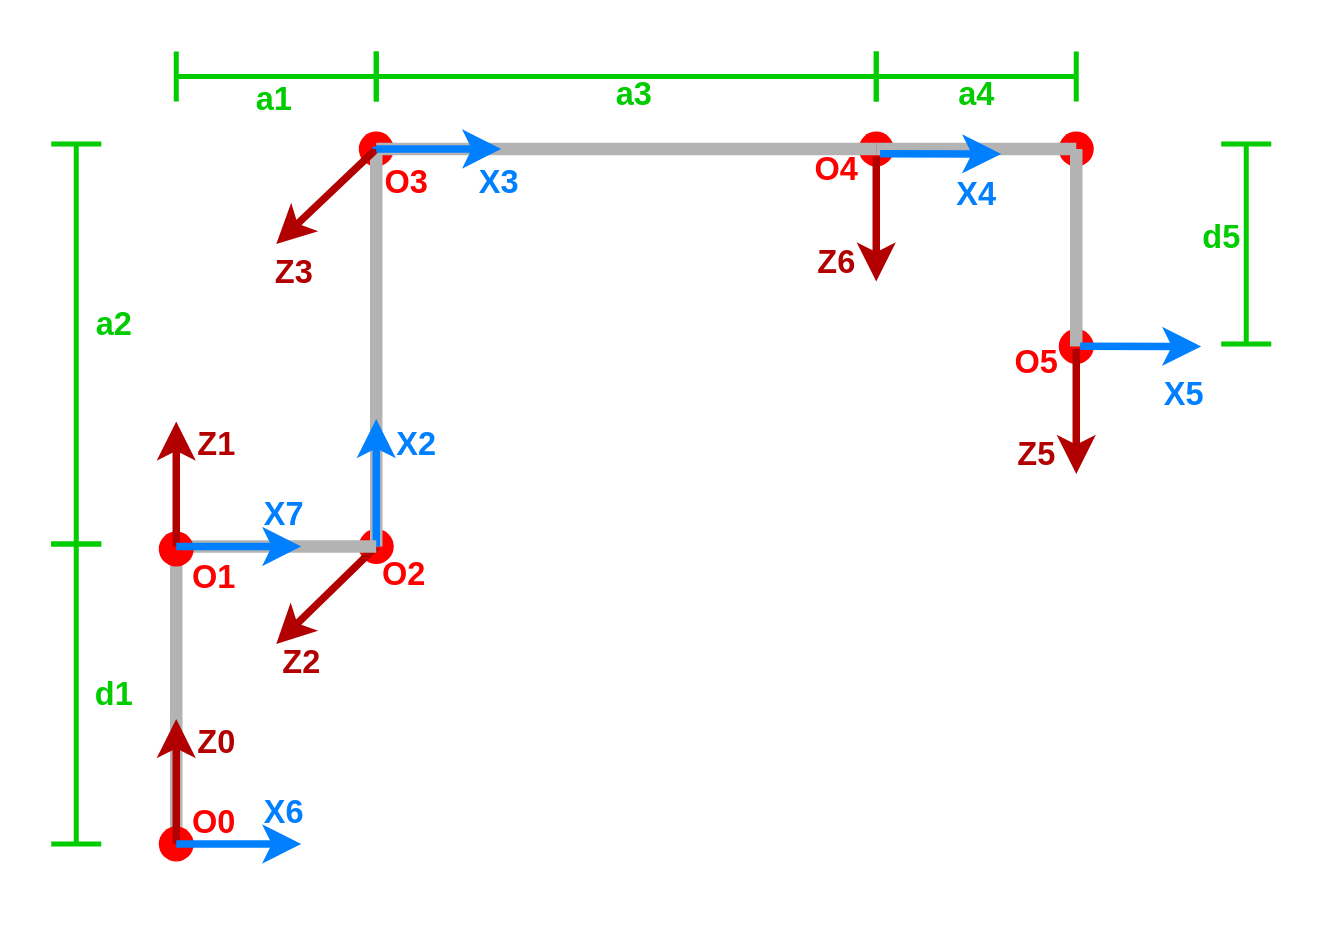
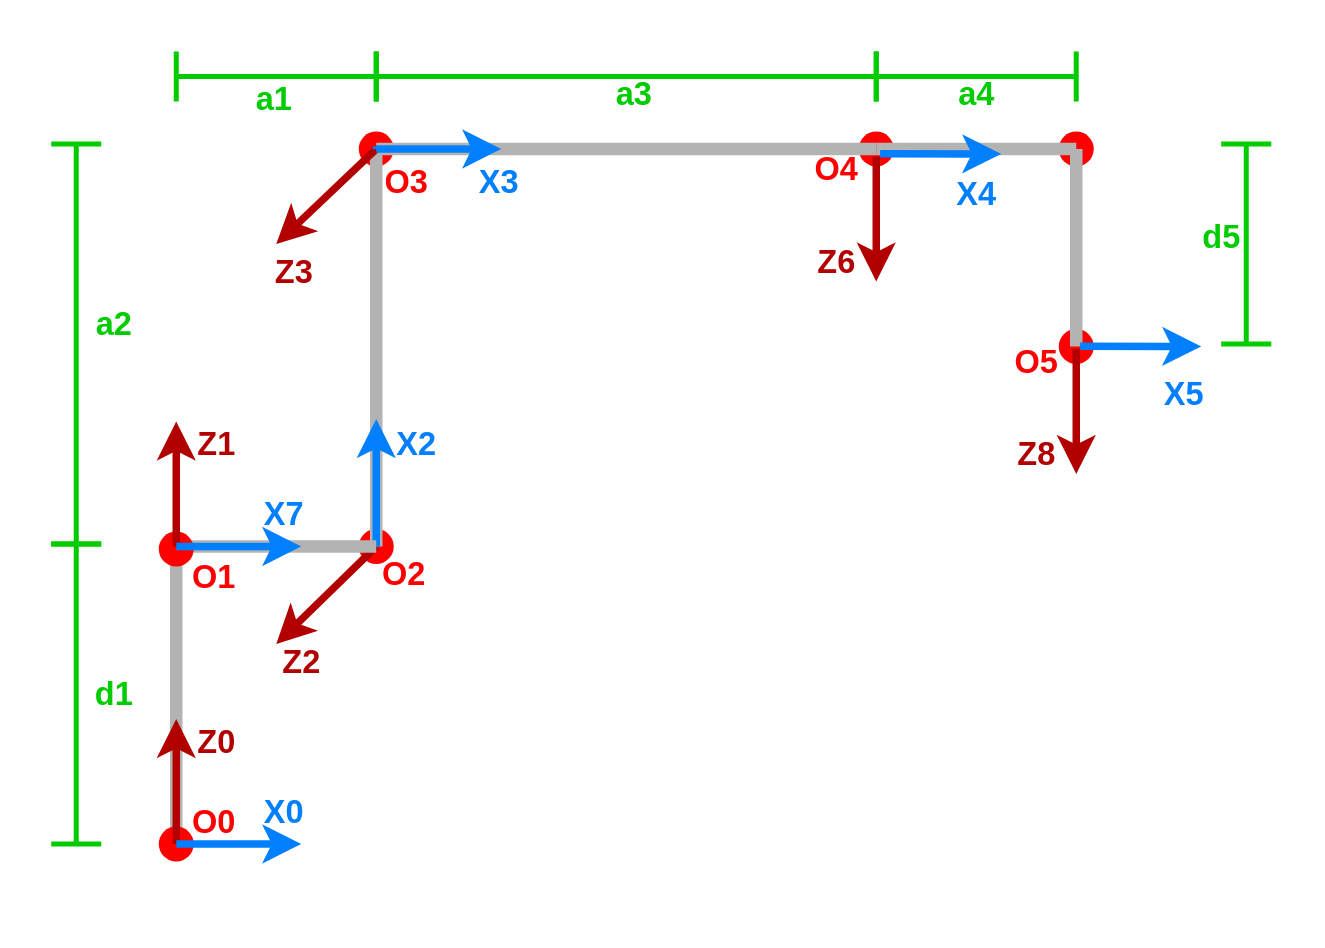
  <mxCell id="0" />
  <mxCell id="1" parent="0" />
  <mxCell id="2" value="" style="shape=waypoint;sketch=0;fillStyle=solid;size=6;pointerEvents=1;points=[];fillColor=none;resizable=0;rotatable=0;perimeter=centerPerimeter;snapToPoint=1;strokeColor=#FF0000;strokeWidth=5;" parent="1" vertex="1"><mxGeometry x="130" y="198" width="40" height="40" as="geometry" /></mxCell>
  <mxCell id="3" value="" style="shape=waypoint;sketch=0;fillStyle=solid;size=6;pointerEvents=1;points=[];fillColor=none;resizable=0;rotatable=0;perimeter=centerPerimeter;snapToPoint=1;strokeColor=#FF0000;strokeWidth=5;" parent="1" vertex="1"><mxGeometry x="130" y="39" width="40" height="40" as="geometry" /></mxCell>
  <mxCell id="4" value="" style="shape=waypoint;sketch=0;fillStyle=solid;size=6;pointerEvents=1;points=[];fillColor=none;resizable=0;rotatable=0;perimeter=centerPerimeter;snapToPoint=1;strokeColor=#FF0000;strokeWidth=5;" parent="1" vertex="1"><mxGeometry x="330" y="39" width="40" height="40" as="geometry" /></mxCell>
  <mxCell id="5" value="" style="shape=waypoint;sketch=0;fillStyle=solid;size=6;pointerEvents=1;points=[];fillColor=none;resizable=0;rotatable=0;perimeter=centerPerimeter;snapToPoint=1;strokeColor=#FF0000;strokeWidth=5;" parent="1" vertex="1"><mxGeometry x="410" y="39" width="40" height="40" as="geometry" /></mxCell>
  <mxCell id="6" value="" style="shape=waypoint;sketch=0;fillStyle=solid;size=6;pointerEvents=1;points=[];fillColor=none;resizable=0;rotatable=0;perimeter=centerPerimeter;snapToPoint=1;strokeColor=#FF0000;strokeWidth=5;" parent="1" vertex="1"><mxGeometry x="410" y="118" width="40" height="40" as="geometry" /></mxCell>
  <mxCell id="7" value="" style="endArrow=none;html=1;rounded=0;entryX=0.554;entryY=0.414;entryDx=0;entryDy=0;entryPerimeter=0;strokeColor=#B3B3B3;strokeWidth=5;fillColor=#eeeeee;" parent="1" source="2" target="3" edge="1"><mxGeometry width="50" height="50" relative="1" as="geometry"><mxPoint x="210" y="259" as="sourcePoint" /><mxPoint x="260" y="209" as="targetPoint" /></mxGeometry></mxCell>
  <mxCell id="8" value="" style="endArrow=none;html=1;rounded=0;strokeColor=#B3B3B3;strokeWidth=5;fillColor=#eeeeee;" parent="1" source="3" target="4" edge="1"><mxGeometry width="50" height="50" relative="1" as="geometry"><mxPoint x="210" y="259" as="sourcePoint" /><mxPoint x="260" y="209" as="targetPoint" /></mxGeometry></mxCell>
  <mxCell id="9" value="" style="endArrow=none;html=1;rounded=0;strokeColor=#B3B3B3;strokeWidth=5;" parent="1" source="4" target="5" edge="1"><mxGeometry width="50" height="50" relative="1" as="geometry"><mxPoint x="210" y="259" as="sourcePoint" /><mxPoint x="260" y="209" as="targetPoint" /></mxGeometry></mxCell>
  <mxCell id="10" value="" style="endArrow=none;html=1;rounded=0;strokeColor=#B3B3B3;strokeWidth=5;" parent="1" source="6" edge="1"><mxGeometry width="50" height="50" relative="1" as="geometry"><mxPoint x="170" y="259" as="sourcePoint" /><mxPoint x="430" y="59" as="targetPoint" /></mxGeometry></mxCell>
  <mxCell id="11" value="" style="endArrow=classic;html=1;rounded=0;fontSize=10;strokeColor=#B20000;strokeWidth=3;fillColor=#e51400;" parent="1" edge="1"><mxGeometry width="50" height="50" relative="1" as="geometry"><mxPoint x="150" y="59" as="sourcePoint" /><mxPoint x="110" y="97" as="targetPoint" /></mxGeometry></mxCell>
  <mxCell id="12" value="" style="endArrow=classic;html=1;rounded=0;fontSize=10;strokeColor=#B20000;strokeWidth=3;fillColor=#e51400;" parent="1" source="2" edge="1"><mxGeometry width="50" height="50" relative="1" as="geometry"><mxPoint x="210" y="258" as="sourcePoint" /><mxPoint x="110" y="257" as="targetPoint" /></mxGeometry></mxCell>
  <mxCell id="13" value="" style="endArrow=classic;html=1;rounded=0;fontSize=10;strokeColor=#B20000;strokeWidth=3;fillColor=#e51400;" parent="1" edge="1"><mxGeometry width="50" height="50" relative="1" as="geometry"><mxPoint x="350" y="62" as="sourcePoint" /><mxPoint x="350" y="112" as="targetPoint" /></mxGeometry></mxCell>
  <mxCell id="14" value="" style="endArrow=classic;html=1;rounded=0;fontSize=10;strokeColor=#007FFF;strokeWidth=3;" parent="1" source="2" edge="1"><mxGeometry width="50" height="50" relative="1" as="geometry"><mxPoint x="210" y="258" as="sourcePoint" /><mxPoint x="150" y="167" as="targetPoint" /></mxGeometry></mxCell>
  <mxCell id="15" value="" style="endArrow=classic;html=1;rounded=0;fontSize=10;strokeColor=#007FFF;strokeWidth=3;exitX=0.968;exitY=0.686;exitDx=0;exitDy=0;exitPerimeter=0;" parent="1" source="3" edge="1"><mxGeometry width="50" height="50" relative="1" as="geometry"><mxPoint x="210" y="259" as="sourcePoint" /><mxPoint x="200" y="59" as="targetPoint" /></mxGeometry></mxCell>
  <mxCell id="16" value="" style="endArrow=none;html=1;rounded=0;fontSize=10;strokeColor=#007FFF;strokeWidth=3;fillColor=#1ba1e2;" parent="1" edge="1"><mxGeometry width="50" height="50" relative="1" as="geometry"><mxPoint x="150" y="58" as="sourcePoint" /><mxPoint x="150" y="59" as="targetPoint" /></mxGeometry></mxCell>
  <mxCell id="17" value="O2" style="text;html=1;resizable=0;autosize=1;align=center;verticalAlign=middle;points=[];fillColor=none;strokeColor=none;rounded=0;fontSize=13;fontColor=#FF0000;fontStyle=1" parent="1" vertex="1"><mxGeometry x="146" y="219" width="30" height="20" as="geometry" /></mxCell>
  <mxCell id="18" value="O3" style="text;html=1;resizable=0;autosize=1;align=center;verticalAlign=middle;points=[];fillColor=none;strokeColor=none;rounded=0;fontSize=13;fontColor=#FF0000;fontStyle=1" parent="1" vertex="1"><mxGeometry x="147" y="62" width="30" height="20" as="geometry" /></mxCell>
  <mxCell id="19" value="O4" style="text;html=1;resizable=0;autosize=1;align=center;verticalAlign=middle;points=[];fillColor=none;strokeColor=none;rounded=0;fontSize=13;fontColor=#FF0000;fontStyle=1" parent="1" vertex="1"><mxGeometry x="319" y="57" width="30" height="20" as="geometry" /></mxCell>
  <mxCell id="20" value="&lt;font color=&quot;#b20000&quot; style=&quot;font-size: 13px&quot;&gt;&lt;b&gt;Z2&lt;/b&gt;&lt;/font&gt;" style="text;html=1;resizable=0;autosize=1;align=center;verticalAlign=middle;points=[];fillColor=none;strokeColor=none;rounded=0;fontSize=10;" parent="1" vertex="1"><mxGeometry x="105" y="254" width="30" height="20" as="geometry" /></mxCell>
  <mxCell id="21" value="&lt;font color=&quot;#b20000&quot; style=&quot;font-size: 13px&quot;&gt;&lt;b&gt;Z3&lt;/b&gt;&lt;/font&gt;" style="text;html=1;resizable=0;autosize=1;align=center;verticalAlign=middle;points=[];fillColor=none;strokeColor=none;rounded=0;fontSize=10;" parent="1" vertex="1"><mxGeometry x="102" y="98" width="30" height="20" as="geometry" /></mxCell>
  <mxCell id="22" value="&lt;font color=&quot;#b20000&quot; size=&quot;1&quot;&gt;&lt;b style=&quot;font-size: 13px&quot;&gt;Z6&lt;/b&gt;&lt;/font&gt;" style="text;html=1;resizable=0;autosize=1;align=center;verticalAlign=middle;points=[];fillColor=none;strokeColor=none;rounded=0;fontSize=10;" parent="1" vertex="1"><mxGeometry x="319" y="94" width="30" height="20" as="geometry" /></mxCell>
  <mxCell id="23" value="" style="endArrow=classic;html=1;rounded=0;fontSize=10;strokeColor=#007FFF;strokeWidth=3;exitX=1.052;exitY=0.643;exitDx=0;exitDy=0;exitPerimeter=0;" parent="1" edge="1"><mxGeometry width="50" height="50" relative="1" as="geometry"><mxPoint x="351.56" y="60.86" as="sourcePoint" /><mxPoint x="400" y="61" as="targetPoint" /></mxGeometry></mxCell>
  <mxCell id="24" value="&lt;font color=&quot;#007fff&quot; size=&quot;1&quot;&gt;&lt;b style=&quot;font-size: 13px&quot;&gt;X2&lt;/b&gt;&lt;/font&gt;" style="text;html=1;resizable=0;autosize=1;align=center;verticalAlign=middle;points=[];fillColor=none;strokeColor=none;rounded=0;fontSize=10;" parent="1" vertex="1"><mxGeometry x="151" y="167" width="30" height="20" as="geometry" /></mxCell>
  <mxCell id="25" value="&lt;font color=&quot;#007fff&quot; size=&quot;1&quot;&gt;&lt;b style=&quot;font-size: 13px&quot;&gt;X3&lt;/b&gt;&lt;/font&gt;" style="text;html=1;resizable=0;autosize=1;align=center;verticalAlign=middle;points=[];fillColor=none;strokeColor=none;rounded=0;fontSize=10;" parent="1" vertex="1"><mxGeometry x="184" y="62" width="30" height="20" as="geometry" /></mxCell>
  <mxCell id="26" value="&lt;b&gt;&lt;font style=&quot;font-size: 13px&quot; color=&quot;#007fff&quot;&gt;X4&lt;/font&gt;&lt;/b&gt;" style="text;html=1;resizable=0;autosize=1;align=center;verticalAlign=middle;points=[];fillColor=none;strokeColor=none;rounded=0;fontSize=10;" parent="1" vertex="1"><mxGeometry x="375" y="67" width="30" height="20" as="geometry" /></mxCell>
  <mxCell id="27" value="" style="shape=crossbar;whiteSpace=wrap;html=1;rounded=1;direction=south;fontSize=10;strokeColor=#00CC00;strokeWidth=2;" parent="1" vertex="1"><mxGeometry x="20" y="217" width="20" height="120" as="geometry" /></mxCell>
  <mxCell id="28" value="" style="shape=crossbar;whiteSpace=wrap;html=1;rounded=1;direction=south;fontSize=10;strokeColor=#00CC00;strokeWidth=2;" parent="1" vertex="1"><mxGeometry x="488" y="57" width="20" height="80" as="geometry" /></mxCell>
  <mxCell id="29" value="" style="shape=crossbar;whiteSpace=wrap;html=1;rounded=1;fontSize=10;strokeColor=#00CC00;strokeWidth=2;" parent="1" vertex="1"><mxGeometry x="150" y="20" width="200" height="20" as="geometry" /></mxCell>
  <mxCell id="30" value="" style="shape=crossbar;whiteSpace=wrap;html=1;rounded=1;fontSize=10;strokeColor=#00CC00;strokeWidth=2;" parent="1" vertex="1"><mxGeometry x="350" y="20" width="80" height="20" as="geometry" /></mxCell>
  <mxCell id="31" value="&lt;font color=&quot;#00cc00&quot; size=&quot;1&quot;&gt;&lt;b style=&quot;font-size: 13px&quot;&gt;d1&lt;/b&gt;&lt;/font&gt;" style="text;html=1;resizable=0;autosize=1;align=center;verticalAlign=middle;points=[];fillColor=none;strokeColor=none;rounded=0;fontSize=10;" parent="1" vertex="1"><mxGeometry x="30" y="267" width="30" height="20" as="geometry" /></mxCell>
  <mxCell id="32" value="&lt;font size=&quot;1&quot; color=&quot;#00cc00&quot;&gt;&lt;b style=&quot;font-size: 13px&quot;&gt;a2&lt;/b&gt;&lt;/font&gt;" style="text;html=1;resizable=0;autosize=1;align=center;verticalAlign=middle;points=[];fillColor=none;strokeColor=none;rounded=0;fontSize=10;" parent="1" vertex="1"><mxGeometry x="30" y="119" width="30" height="20" as="geometry" /></mxCell>
  <mxCell id="33" value="&lt;b&gt;&lt;font style=&quot;font-size: 13px&quot;&gt;a4&lt;/font&gt;&lt;/b&gt;" style="text;html=1;resizable=0;autosize=1;align=center;verticalAlign=middle;points=[];fillColor=none;strokeColor=none;rounded=0;fontSize=10;fontColor=#00CC00;" parent="1" vertex="1"><mxGeometry x="375" y="27" width="30" height="20" as="geometry" /></mxCell>
  <mxCell id="34" value="d5" style="text;html=1;resizable=0;autosize=1;align=center;verticalAlign=middle;points=[];fillColor=none;strokeColor=none;rounded=0;fontSize=13;fontStyle=1;fontColor=#00CC00;" parent="1" vertex="1"><mxGeometry x="473" y="84" width="30" height="20" as="geometry" /></mxCell>
  <mxCell id="35" value="" style="endArrow=none;html=1;rounded=0;exitX=0.575;exitY=0.625;exitDx=0;exitDy=0;exitPerimeter=0;entryX=0.35;entryY=0.475;entryDx=0;entryDy=0;entryPerimeter=0;strokeColor=#B3B3B3;strokeWidth=5;fillColor=#eeeeee;" parent="1" target="2" edge="1"><mxGeometry width="50" height="50" relative="1" as="geometry"><mxPoint x="70" y="218" as="sourcePoint" /><mxPoint x="310" y="407" as="targetPoint" /></mxGeometry></mxCell>
  <mxCell id="36" value="" style="endArrow=none;html=1;rounded=0;strokeColor=#B3B3B3;strokeWidth=5;fillColor=#eeeeee;" parent="1" edge="1"><mxGeometry width="50" height="50" relative="1" as="geometry"><mxPoint x="70" y="337" as="sourcePoint" /><mxPoint x="70" y="218" as="targetPoint" /></mxGeometry></mxCell>
  <mxCell id="37" value="&lt;font size=&quot;1&quot; color=&quot;#00cc00&quot;&gt;&lt;b style=&quot;font-size: 13px&quot;&gt;a1&lt;/b&gt;&lt;/font&gt;" style="text;html=1;resizable=0;autosize=1;align=center;verticalAlign=middle;points=[];fillColor=none;strokeColor=none;rounded=0;fontSize=10;" parent="1" vertex="1"><mxGeometry x="94" y="29" width="30" height="20" as="geometry" /></mxCell>
  <mxCell id="38" value="" style="shape=crossbar;whiteSpace=wrap;html=1;rounded=1;fontSize=10;strokeColor=#00CC00;strokeWidth=2;" parent="1" vertex="1"><mxGeometry x="70" y="20" width="80" height="20" as="geometry" /></mxCell>
  <mxCell id="39" value="" style="shape=crossbar;whiteSpace=wrap;html=1;rounded=1;direction=south;fontSize=10;strokeColor=#00CC00;strokeWidth=2;" parent="1" vertex="1"><mxGeometry x="20" y="57" width="20" height="160" as="geometry" /></mxCell>
  <mxCell id="40" value="&lt;font size=&quot;1&quot; color=&quot;#00cc00&quot;&gt;&lt;b style=&quot;font-size: 13px&quot;&gt;a3&lt;/b&gt;&lt;/font&gt;" style="text;html=1;resizable=0;autosize=1;align=center;verticalAlign=middle;points=[];fillColor=none;strokeColor=none;rounded=0;fontSize=10;" parent="1" vertex="1"><mxGeometry x="238" y="27" width="30" height="20" as="geometry" /></mxCell>
  <mxCell id="41" value="" style="shape=waypoint;sketch=0;fillStyle=solid;size=6;pointerEvents=1;points=[];fillColor=none;resizable=0;rotatable=0;perimeter=centerPerimeter;snapToPoint=1;strokeColor=#FF0000;strokeWidth=5;" parent="1" vertex="1"><mxGeometry x="50" y="317" width="40" height="40" as="geometry" /></mxCell>
  <mxCell id="42" value="" style="endArrow=classic;html=1;rounded=0;fontSize=10;strokeColor=#B20000;strokeWidth=3;fillColor=#e51400;" parent="1" source="41" edge="1"><mxGeometry width="50" height="50" relative="1" as="geometry"><mxPoint x="130" y="377" as="sourcePoint" /><mxPoint x="70" y="287" as="targetPoint" /></mxGeometry></mxCell>
  <mxCell id="43" value="" style="endArrow=classic;html=1;rounded=0;fontSize=10;strokeColor=#007FFF;strokeWidth=3;" parent="1" source="41" edge="1"><mxGeometry width="50" height="50" relative="1" as="geometry"><mxPoint x="130" y="377" as="sourcePoint" /><mxPoint x="120" y="337" as="targetPoint" /></mxGeometry></mxCell>
  <mxCell id="44" value="O0" style="text;html=1;resizable=0;autosize=1;align=center;verticalAlign=middle;points=[];fillColor=none;strokeColor=none;rounded=0;fontSize=13;fontColor=#FF0000;fontStyle=1" parent="1" vertex="1"><mxGeometry x="70" y="318" width="30" height="20" as="geometry" /></mxCell>
  <mxCell id="45" value="&lt;font color=&quot;#b20000&quot; style=&quot;font-size: 13px&quot;&gt;&lt;b&gt;Z0&lt;/b&gt;&lt;/font&gt;" style="text;html=1;resizable=0;autosize=1;align=center;verticalAlign=middle;points=[];fillColor=none;strokeColor=none;rounded=0;fontSize=10;" parent="1" vertex="1"><mxGeometry x="71" y="286" width="30" height="20" as="geometry" /></mxCell>
- <mxCell id="46" value="&lt;font color=&quot;#007fff&quot; size=&quot;1&quot;&gt;&lt;b style=&quot;font-size: 13px&quot;&gt;X6&lt;/b&gt;&lt;/font&gt;" style="text;html=1;resizable=0;autosize=1;align=center;verticalAlign=middle;points=[];fillColor=none;strokeColor=none;rounded=0;fontSize=10;" parent="1" vertex="1"><mxGeometry x="98" y="314" width="30" height="20" as="geometry" /></mxCell>
+ <mxCell id="46" value="&lt;font color=&quot;#007fff&quot; size=&quot;1&quot;&gt;&lt;b style=&quot;font-size: 13px&quot;&gt;X0&lt;/b&gt;&lt;/font&gt;" style="text;html=1;resizable=0;autosize=1;align=center;verticalAlign=middle;points=[];fillColor=none;strokeColor=none;rounded=0;fontSize=10;" parent="1" vertex="1"><mxGeometry x="98" y="314" width="30" height="20" as="geometry" /></mxCell>
  <mxCell id="47" value="" style="shape=waypoint;sketch=0;fillStyle=solid;size=6;pointerEvents=1;points=[];fillColor=none;resizable=0;rotatable=0;perimeter=centerPerimeter;snapToPoint=1;strokeColor=#FF0000;strokeWidth=5;" parent="1" vertex="1"><mxGeometry x="50" y="199" width="40" height="40" as="geometry" /></mxCell>
  <mxCell id="48" value="" style="endArrow=classic;html=1;rounded=0;fontSize=10;strokeColor=#B20000;strokeWidth=3;fillColor=#e51400;" parent="1" edge="1"><mxGeometry width="50" height="50" relative="1" as="geometry"><mxPoint x="70" y="218" as="sourcePoint" /><mxPoint x="70" y="168" as="targetPoint" /></mxGeometry></mxCell>
  <mxCell id="49" value="" style="endArrow=classic;html=1;rounded=0;fontSize=10;strokeColor=#007FFF;strokeWidth=3;" parent="1" edge="1"><mxGeometry width="50" height="50" relative="1" as="geometry"><mxPoint x="70" y="218" as="sourcePoint" /><mxPoint x="120" y="218" as="targetPoint" /></mxGeometry></mxCell>
  <mxCell id="50" value="O1" style="text;html=1;resizable=0;autosize=1;align=center;verticalAlign=middle;points=[];fillColor=none;strokeColor=none;rounded=0;fontSize=13;fontColor=#FF0000;fontStyle=1" parent="1" vertex="1"><mxGeometry x="70" y="220" width="30" height="20" as="geometry" /></mxCell>
  <mxCell id="51" value="&lt;font color=&quot;#b20000&quot; style=&quot;font-size: 13px&quot;&gt;&lt;b&gt;Z1&lt;/b&gt;&lt;/font&gt;" style="text;html=1;resizable=0;autosize=1;align=center;verticalAlign=middle;points=[];fillColor=none;strokeColor=none;rounded=0;fontSize=10;" parent="1" vertex="1"><mxGeometry x="71" y="167" width="30" height="20" as="geometry" /></mxCell>
  <mxCell id="52" value="&lt;font color=&quot;#007fff&quot; size=&quot;1&quot;&gt;&lt;b style=&quot;font-size: 13px&quot;&gt;X7&lt;/b&gt;&lt;/font&gt;" style="text;html=1;resizable=0;autosize=1;align=center;verticalAlign=middle;points=[];fillColor=none;strokeColor=none;rounded=0;fontSize=10;" parent="1" vertex="1"><mxGeometry x="98" y="195" width="30" height="20" as="geometry" /></mxCell>
  <mxCell id="53" value="" style="endArrow=classic;html=1;rounded=0;fontSize=10;strokeColor=#B20000;strokeWidth=3;fillColor=#e51400;" parent="1" edge="1"><mxGeometry width="50" height="50" relative="1" as="geometry"><mxPoint x="430" y="139" as="sourcePoint" /><mxPoint x="430" y="189" as="targetPoint" /></mxGeometry></mxCell>
  <mxCell id="54" value="O5" style="text;html=1;resizable=0;autosize=1;align=center;verticalAlign=middle;points=[];fillColor=none;strokeColor=none;rounded=0;fontSize=13;fontColor=#FF0000;fontStyle=1" parent="1" vertex="1"><mxGeometry x="399" y="134" width="30" height="20" as="geometry" /></mxCell>
- <mxCell id="55" value="&lt;font color=&quot;#b20000&quot; size=&quot;1&quot;&gt;&lt;b style=&quot;font-size: 13px&quot;&gt;Z5&lt;/b&gt;&lt;/font&gt;" style="text;html=1;resizable=0;autosize=1;align=center;verticalAlign=middle;points=[];fillColor=none;strokeColor=none;rounded=0;fontSize=10;" parent="1" vertex="1"><mxGeometry x="399" y="171" width="30" height="20" as="geometry" /></mxCell>
+ <mxCell id="55" value="&lt;font color=&quot;#b20000&quot; size=&quot;1&quot;&gt;&lt;b style=&quot;font-size: 13px&quot;&gt;Z8&lt;/b&gt;&lt;/font&gt;" style="text;html=1;resizable=0;autosize=1;align=center;verticalAlign=middle;points=[];fillColor=none;strokeColor=none;rounded=0;fontSize=10;" parent="1" vertex="1"><mxGeometry x="399" y="171" width="30" height="20" as="geometry" /></mxCell>
  <mxCell id="56" value="" style="endArrow=classic;html=1;rounded=0;fontSize=10;strokeColor=#007FFF;strokeWidth=3;exitX=1.052;exitY=0.643;exitDx=0;exitDy=0;exitPerimeter=0;" parent="1" edge="1"><mxGeometry width="50" height="50" relative="1" as="geometry"><mxPoint x="431.56" y="137.86" as="sourcePoint" /><mxPoint x="480" y="138" as="targetPoint" /></mxGeometry></mxCell>
  <mxCell id="57" value="&lt;b&gt;&lt;font style=&quot;font-size: 13px&quot; color=&quot;#007fff&quot;&gt;X5&lt;/font&gt;&lt;/b&gt;" style="text;html=1;resizable=0;autosize=1;align=center;verticalAlign=middle;points=[];fillColor=none;strokeColor=none;rounded=0;fontSize=10;" parent="1" vertex="1"><mxGeometry x="458" y="147" width="30" height="20" as="geometry" /></mxCell>
